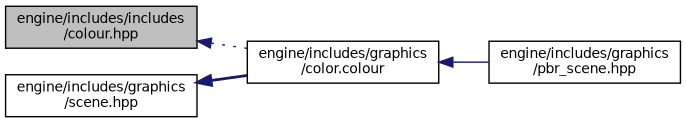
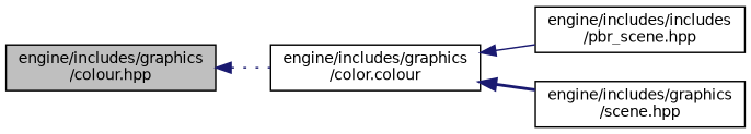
  digraph {
    rankdir=LR
    node [color=black fillcolor=white fontname=Helvetica fontsize=10 shape=record style=filled]
    edge [color=midnightblue dir=back fontname=Helvetica fontsize=10 labelfontname=Helvetica labelfontsize=10]
-   n1 [fillcolor=grey75 fontcolor=black height=0.2 label="engine/includes/includes\l/colour.hpp" width=0.4]
+   n1 [fillcolor=grey75 fontcolor=black height=0.2 label="engine/includes/graphics\l/colour.hpp" width=0.4]
    n2 [height=0.2 label="engine/includes/graphics\l/color.colour" width=0.4]
-   n3 [height=0.2 label="engine/includes/graphics\l/pbr_scene.hpp" width=0.4]
+   n3 [height=0.2 label="engine/includes/includes\l/pbr_scene.hpp" width=0.4]
    n4 [height=0.2 label="engine/includes/graphics\l/scene.hpp" width=0.4]
    n1 -> n2 [style=dotted]
    n2 -> n3 [style=solid]
-   n4 -> n2 [style=bold]
+   n2 -> n4 [style=bold]
  }
